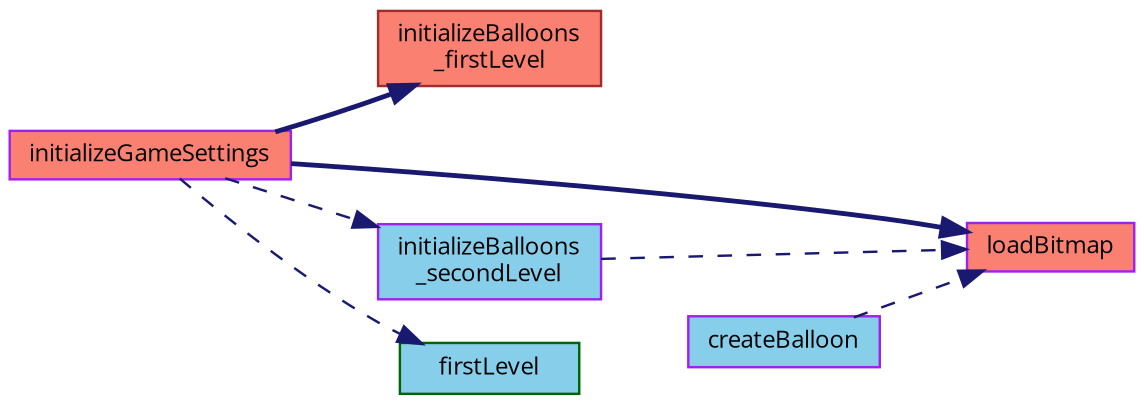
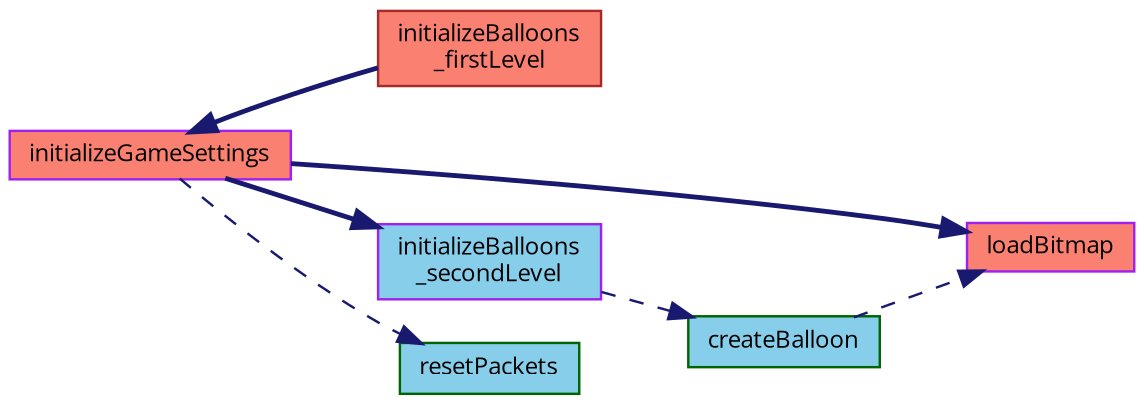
  digraph {
    fontname="Open Sans"
    rankdir=LR
    node [color=purple fillcolor=salmon fontname="Open Sans" fontsize=10 shape=record style=filled]
    edge [arrowhead=normal color=midnightblue fontname="Open Sans" fontsize=10 labelfontname=Helvetica labelfontsize=10 style=dashed]
    n1 [fontcolor=black height=0.2 label=initializeGameSettings width=0.4]
    n2 [color=brown height=0.2 label="initializeBalloons\l_firstLevel" width=0.4]
    n3 [height=0.2 label=loadBitmap width=0.4]
    n4 [fillcolor=skyblue height=0.2 label="initializeBalloons\l_secondLevel" width=0.4]
-   n5 [color=darkgreen fillcolor=skyblue height=0.2 label=firstLevel width=0.4]
-   n6 [fillcolor=skyblue height=0.2 label=createBalloon width=0.4]
-   n1 -> n2 [style=bold]
+   n5 [color=darkgreen fillcolor=skyblue height=0.2 label=resetPackets width=0.4]
+   n6 [color=darkgreen fillcolor=skyblue height=0.2 label=createBalloon width=0.4]
+   n2 -> n1 [style=bold]
    n1 -> n3 [style=bold]
-   n1 -> n4
+   n1 -> n4 [style=bold]
    n1 -> n5
-   n4 -> n3
+   n4 -> n6
    n6 -> n3
  }
